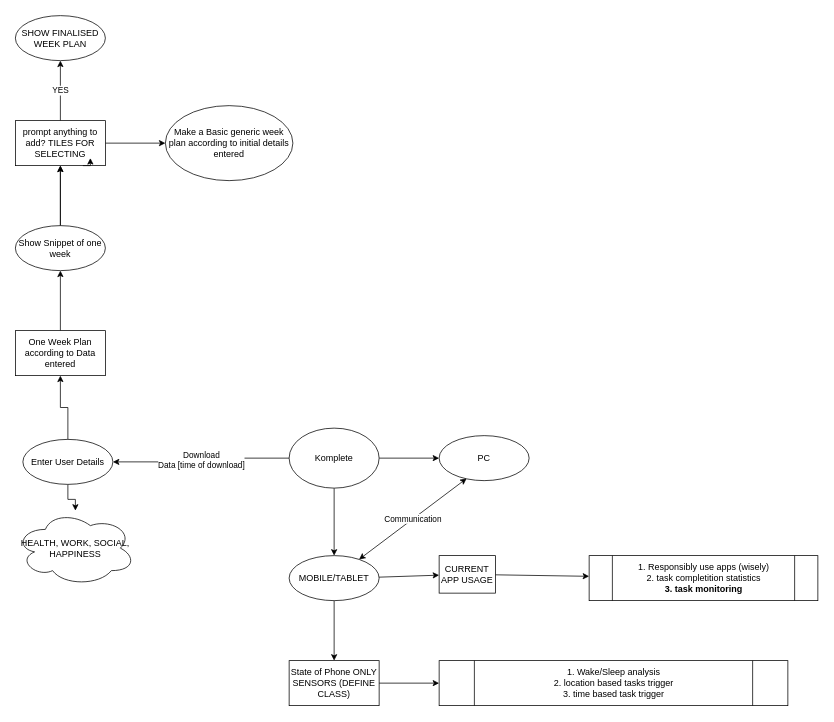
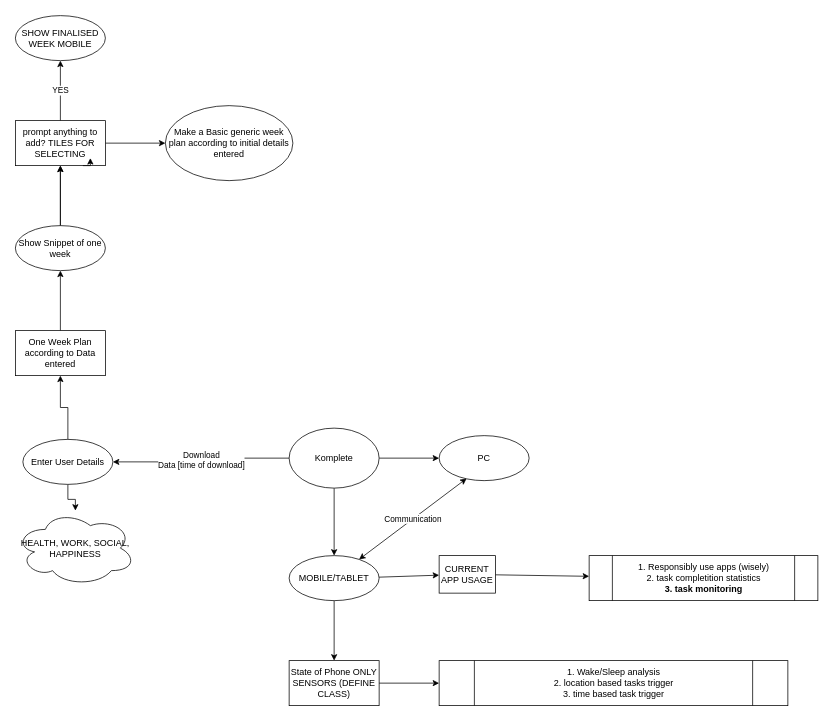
  <mxCell id="0" />
  <mxCell id="1" parent="0" />
  <mxCell id="2" value="Download&lt;br&gt;Data [time of download]" style="edgeStyle=orthogonalEdgeStyle;rounded=0;orthogonalLoop=1;jettySize=auto;html=1;" edge="1" parent="1" source="5" target="8"><mxGeometry relative="1" as="geometry" /></mxCell>
  <mxCell id="3" value="" style="edgeStyle=orthogonalEdgeStyle;rounded=0;orthogonalLoop=1;jettySize=auto;html=1;" edge="1" parent="1" source="5" target="21"><mxGeometry relative="1" as="geometry" /></mxCell>
  <mxCell id="4" value="" style="edgeStyle=orthogonalEdgeStyle;rounded=0;orthogonalLoop=1;jettySize=auto;html=1;" edge="1" parent="1" source="5" target="25"><mxGeometry relative="1" as="geometry" /></mxCell>
  <mxCell id="5" value="Komplete" style="ellipse;whiteSpace=wrap;html=1;" vertex="1" parent="1"><mxGeometry x="385" y="570" width="120" height="80" as="geometry" /></mxCell>
  <mxCell id="6" value="" style="edgeStyle=orthogonalEdgeStyle;rounded=0;orthogonalLoop=1;jettySize=auto;html=1;" edge="1" parent="1" source="8" target="10"><mxGeometry relative="1" as="geometry" /></mxCell>
  <mxCell id="7" style="edgeStyle=orthogonalEdgeStyle;rounded=0;orthogonalLoop=1;jettySize=auto;html=1;" edge="1" parent="1" source="8" target="20"><mxGeometry relative="1" as="geometry" /></mxCell>
  <mxCell id="8" value="Enter User Details" style="ellipse;whiteSpace=wrap;html=1;" vertex="1" parent="1"><mxGeometry x="30" y="585" width="120" height="60" as="geometry" /></mxCell>
  <mxCell id="9" value="" style="edgeStyle=orthogonalEdgeStyle;rounded=0;orthogonalLoop=1;jettySize=auto;html=1;" edge="1" parent="1" source="10" target="13"><mxGeometry relative="1" as="geometry" /></mxCell>
  <mxCell id="10" value="One Week Plan according to Data entered" style="whiteSpace=wrap;html=1;" vertex="1" parent="1"><mxGeometry y="440" width="120" height="60" as="geometry" x="20" /></mxCell>
  <mxCell id="11" value="" style="edgeStyle=orthogonalEdgeStyle;rounded=0;orthogonalLoop=1;jettySize=auto;html=1;" edge="1" parent="1" source="13"><mxGeometry relative="1" as="geometry"><mxPoint x="80" y="220" as="targetPoint" /></mxGeometry></mxCell>
  <mxCell id="12" value="" style="edgeStyle=orthogonalEdgeStyle;rounded=0;orthogonalLoop=1;jettySize=auto;html=1;" edge="1" parent="1" source="13" target="16"><mxGeometry relative="1" as="geometry" /></mxCell>
  <mxCell id="13" value="Show Snippet of one week" style="ellipse;whiteSpace=wrap;html=1;" vertex="1" parent="1"><mxGeometry y="300" width="120" height="60" as="geometry" x="20" /></mxCell>
  <mxCell id="14" value="YES&lt;br&gt;" style="edgeStyle=orthogonalEdgeStyle;rounded=0;orthogonalLoop=1;jettySize=auto;html=1;" edge="1" parent="1" source="16" target="17"><mxGeometry relative="1" as="geometry" /></mxCell>
  <mxCell id="15" style="edgeStyle=orthogonalEdgeStyle;rounded=0;orthogonalLoop=1;jettySize=auto;html=1;" edge="1" parent="1" source="16" target="19"><mxGeometry relative="1" as="geometry" /></mxCell>
  <mxCell id="16" value="&lt;span&gt;prompt anything to add? TILES FOR SELECTING&lt;/span&gt;" style="whiteSpace=wrap;html=1;" vertex="1" parent="1"><mxGeometry y="160" width="120" height="60" as="geometry" x="20" /></mxCell>
- <mxCell id="17" value="SHOW FINALISED WEEK PLAN" style="ellipse;whiteSpace=wrap;html=1;" vertex="1" parent="1"><mxGeometry y="20" width="120" height="60" as="geometry" x="20" /></mxCell>
+ <mxCell id="17" value="SHOW FINALISED WEEK MOBILE" style="ellipse;whiteSpace=wrap;html=1;" vertex="1" parent="1"><mxGeometry y="20" width="120" height="60" as="geometry" x="20" /></mxCell>
  <mxCell id="18" style="edgeStyle=orthogonalEdgeStyle;rounded=0;orthogonalLoop=1;jettySize=auto;html=1;exitX=0.75;exitY=1;exitDx=0;exitDy=0;entryX=0.833;entryY=0.833;entryDx=0;entryDy=0;entryPerimeter=0;" edge="1" parent="1" source="16" target="16"><mxGeometry relative="1" as="geometry" /></mxCell>
  <mxCell id="19" value="Make a Basic generic week plan according to initial details entered" style="ellipse;whiteSpace=wrap;html=1;" vertex="1" parent="1"><mxGeometry x="220" y="140" width="170" height="100" as="geometry" /></mxCell>
  <mxCell id="20" value="HEALTH, WORK, SOCIAL, HAPPINESS" style="ellipse;shape=cloud;whiteSpace=wrap;html=1;" vertex="1" parent="1"><mxGeometry y="680" width="160" height="100" as="geometry" x="20" /></mxCell>
  <mxCell id="21" value="PC" style="ellipse;whiteSpace=wrap;html=1;" vertex="1" parent="1"><mxGeometry x="585" y="580" width="120" height="60" as="geometry" /></mxCell>
  <mxCell id="22" value="Communication" style="rounded=0;orthogonalLoop=1;jettySize=auto;html=1;entryX=0.305;entryY=0.953;entryDx=0;entryDy=0;entryPerimeter=0;startArrow=classic;startFill=1;" edge="1" parent="1" source="25" target="21"><mxGeometry relative="1" as="geometry" /></mxCell>
  <mxCell id="23" value="" style="edgeStyle=none;rounded=0;orthogonalLoop=1;jettySize=auto;html=1;startArrow=none;startFill=0;" edge="1" parent="1" source="25" target="27"><mxGeometry relative="1" as="geometry" /></mxCell>
  <mxCell id="24" value="" style="edgeStyle=none;rounded=0;orthogonalLoop=1;jettySize=auto;html=1;startArrow=none;startFill=0;" edge="1" parent="1" source="25" target="29"><mxGeometry relative="1" as="geometry" /></mxCell>
  <mxCell id="25" value="MOBILE/TABLET" style="ellipse;whiteSpace=wrap;html=1;" vertex="1" parent="1"><mxGeometry x="385" y="740" width="120" height="60" as="geometry" /></mxCell>
  <mxCell id="26" value="" style="edgeStyle=none;rounded=0;orthogonalLoop=1;jettySize=auto;html=1;startArrow=none;startFill=0;" edge="1" parent="1" source="27" target="31"><mxGeometry relative="1" as="geometry" /></mxCell>
  <mxCell id="27" value="State of Phone ONLY SENSORS (DEFINE CLASS)&lt;br&gt;" style="whiteSpace=wrap;html=1;" vertex="1" parent="1"><mxGeometry x="385" y="880" width="120" height="60" as="geometry" /></mxCell>
  <mxCell id="28" value="" style="edgeStyle=none;rounded=0;orthogonalLoop=1;jettySize=auto;html=1;startArrow=none;startFill=0;" edge="1" parent="1" source="29" target="30"><mxGeometry relative="1" as="geometry" /></mxCell>
  <mxCell id="29" value="CURRENT APP USAGE" style="whiteSpace=wrap;html=1;" vertex="1" parent="1"><mxGeometry x="585" y="740" width="75" height="50" as="geometry" /></mxCell>
  <mxCell id="30" value="1. Responsibly use apps (wisely)&lt;br&gt;2. task completition statistics&lt;br&gt;&lt;b&gt;3. task monitoring&lt;/b&gt;" style="shape=process;whiteSpace=wrap;html=1;backgroundOutline=1;" vertex="1" parent="1"><mxGeometry x="785" y="740" width="305" height="60" as="geometry" /></mxCell>
  <mxCell id="31" value="1. Wake/Sleep analysis&lt;br&gt;2. location based tasks trigger&lt;br&gt;3. time based task trigger&lt;br&gt;" style="shape=process;whiteSpace=wrap;html=1;backgroundOutline=1;" vertex="1" parent="1"><mxGeometry x="585" y="880" width="465" height="60" as="geometry" /></mxCell>
